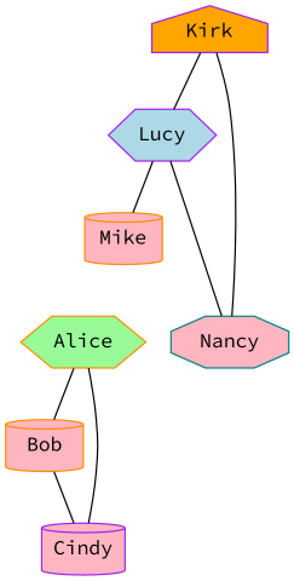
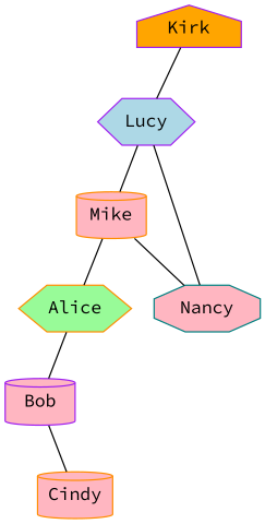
  graph {
    fontname="Source Code Pro"
    node [color=purple fillcolor=lightpink fontname="Source Code Pro" shape=cylinder style=filled]
    edge [fontname="Source Code Pro"]
    Kirk [fillcolor=orange shape=house]
    Lucy [fillcolor=lightblue shape=hexagon]
    Mike [color=darkorange]
    Nancy [color=teal shape=octagon]
    Alice [color=darkorange fillcolor=palegreen shape=hexagon]
-   Bob [color=darkorange]
-   Cindy
+   Bob
+   Cindy [color=darkorange]
    Kirk -- Lucy
    Lucy -- Mike
-   Kirk -- Nancy
+   Mike -- Nancy
    Nancy -- Lucy
    Alice -- Bob
    Bob -- Cindy
-   Cindy -- Alice
+   Mike -- Alice
  }
